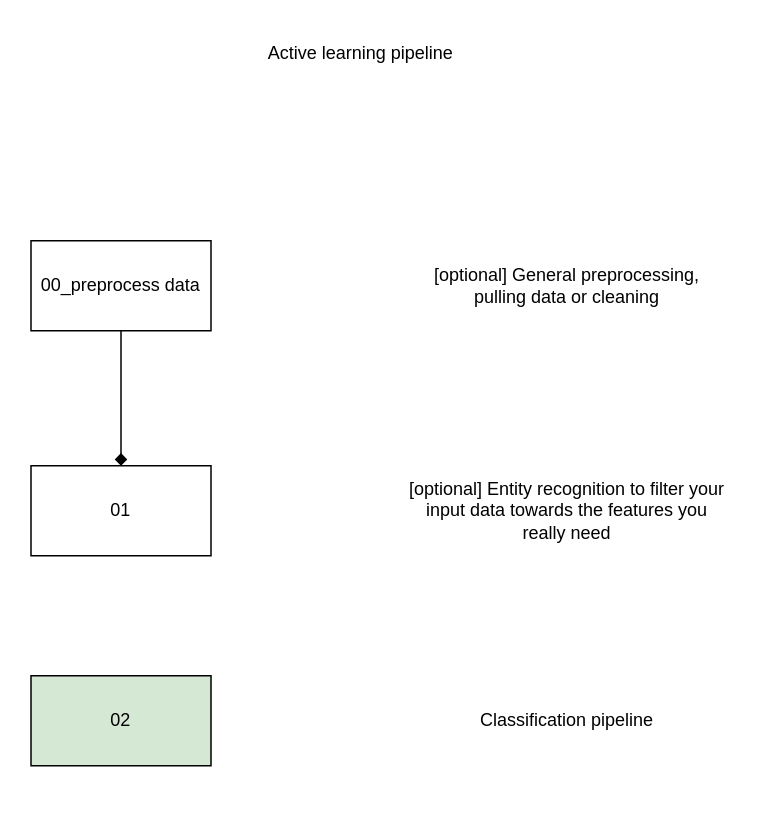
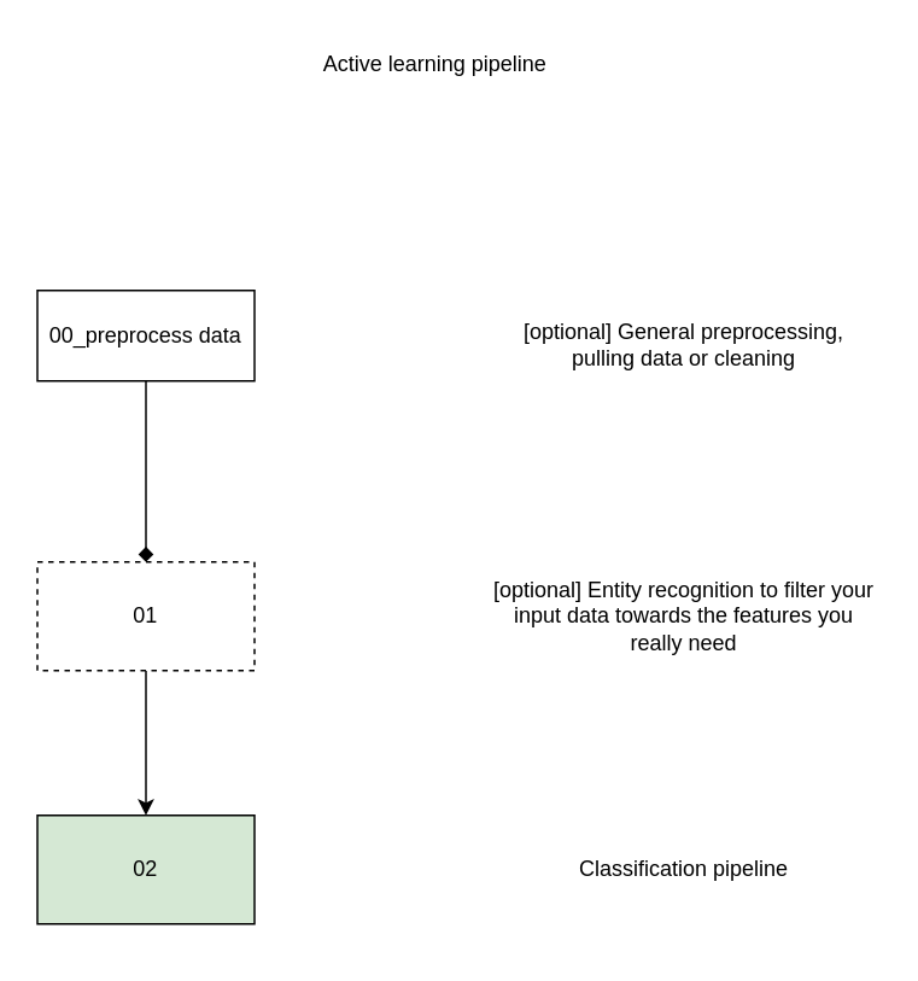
  <mxCell id="0" />
  <mxCell id="1" parent="0" />
  <mxCell id="2" value="Active learning pipeline" style="text;html=1;strokeColor=none;fillColor=none;align=center;verticalAlign=middle;whiteSpace=wrap;rounded=0;" vertex="1" parent="1"><mxGeometry x="120" y="20" width="240" height="30" as="geometry" /></mxCell>
  <mxCell id="3" value="" style="edgeStyle=orthogonalEdgeStyle;rounded=0;orthogonalLoop=1;jettySize=auto;html=1;endArrow=diamond;" edge="1" parent="1" source="4" target="7"><mxGeometry relative="1" as="geometry" /></mxCell>
- <mxCell id="4" value="00_preprocess data" style="rounded=0;whiteSpace=wrap;html=1;" vertex="1" parent="1"><mxGeometry x="20" y="160" width="120" height="60" as="geometry" /></mxCell>
+ <mxCell id="4" value="00_preprocess data" style="rounded=0;whiteSpace=wrap;html=1;" vertex="1" parent="1"><mxGeometry x="20" y="160" width="120" height="50" as="geometry" /></mxCell>
  <mxCell id="5" value="[optional] General preprocessing, pulling data or cleaning" style="text;html=1;strokeColor=none;fillColor=none;align=center;verticalAlign=middle;whiteSpace=wrap;rounded=0;" vertex="1" parent="1"><mxGeometry x="270" y="150" width="215" height="80" as="geometry" /></mxCell>
- <mxCell id="7" value="01" style="rounded=0;whiteSpace=wrap;html=1;" vertex="1" parent="1"><mxGeometry x="20" y="310" width="120" height="60" as="geometry" /></mxCell>
+ <mxCell id="6" value="" style="edgeStyle=orthogonalEdgeStyle;rounded=0;orthogonalLoop=1;jettySize=auto;html=1;" edge="1" parent="1" source="7" target="9"><mxGeometry relative="1" as="geometry" /></mxCell>
+ <mxCell id="7" value="01" style="rounded=0;whiteSpace=wrap;html=1;dashed=1;" vertex="1" parent="1"><mxGeometry x="20" y="310" width="120" height="60" as="geometry" /></mxCell>
  <mxCell id="8" value="[optional] Entity recognition to filter your input data towards the features you really need" style="text;html=1;strokeColor=none;fillColor=none;align=center;verticalAlign=middle;whiteSpace=wrap;rounded=0;" vertex="1" parent="1"><mxGeometry x="270" y="300" width="215" height="80" as="geometry" /></mxCell>
  <mxCell id="9" value="02" style="rounded=0;whiteSpace=wrap;html=1;fillColor=#d5e8d4;" vertex="1" parent="1"><mxGeometry x="20" y="450" width="120" height="60" as="geometry" /></mxCell>
  <mxCell id="10" value="Classification pipeline" style="text;html=1;strokeColor=none;fillColor=none;align=center;verticalAlign=middle;whiteSpace=wrap;rounded=0;" vertex="1" parent="1"><mxGeometry x="270" y="440" width="215" height="80" as="geometry" /></mxCell>
